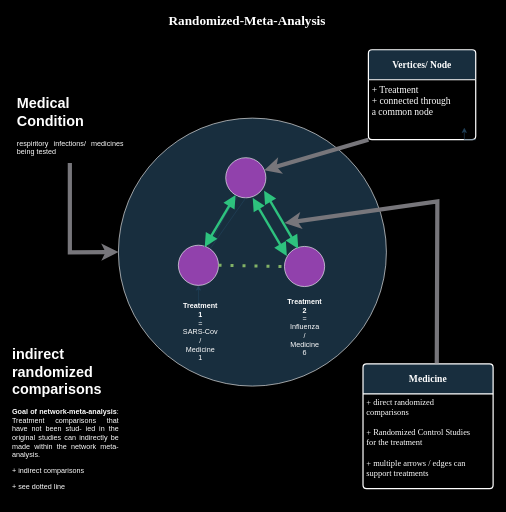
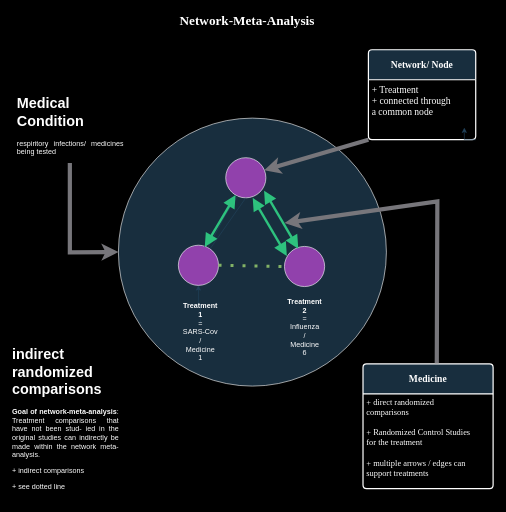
  <mxCell id="0" />
  <mxCell id="1" parent="0" />
  <mxCell id="2" value="" style="ellipse;whiteSpace=wrap;html=1;aspect=fixed;hachureGap=4;fontFamily=Architects Daughter;fontSource=https%3A%2F%2Ffonts.googleapis.com%2Fcss%3Ffamily%3DArchitects%2BDaughter;fillColor=#182E3E;fillStyle=auto;strokeColor=#FFFFFF;labelBackgroundColor=none;fontColor=#FFFFFF;" vertex="1" parent="1"><mxGeometry x="197" y="196" width="447" height="447" as="geometry" /></mxCell>
- <mxCell id="3" value="&lt;font style=&quot;font-size: 22px;&quot;&gt;&lt;b&gt;Randomized-Meta-Analysis&lt;/b&gt;&lt;/font&gt;" style="text;html=1;align=center;verticalAlign=middle;whiteSpace=wrap;rounded=0;fontFamily=Architects Daughter;fontSource=https%3A%2F%2Ffonts.googleapis.com%2Fcss%3Ffamily%3DArchitects%2BDaughter;fontColor=#FFFFFF;labelBackgroundColor=none;" parent="1" vertex="1"><mxGeometry x="235" y="20" width="354" height="30" as="geometry" /></mxCell>
+ <mxCell id="3" value="&lt;font style=&quot;font-size: 22px;&quot;&gt;&lt;b&gt;Network-Meta-Analysis&lt;/b&gt;&lt;/font&gt;" style="text;html=1;align=center;verticalAlign=middle;whiteSpace=wrap;rounded=0;fontFamily=Architects Daughter;fontSource=https%3A%2F%2Ffonts.googleapis.com%2Fcss%3Ffamily%3DArchitects%2BDaughter;fontColor=#FFFFFF;labelBackgroundColor=none;" parent="1" vertex="1"><mxGeometry x="235" y="20" width="354" height="30" as="geometry" /></mxCell>
  <mxCell id="4" value="" style="ellipse;whiteSpace=wrap;html=1;aspect=fixed;hachureGap=4;fontFamily=Architects Daughter;fontSource=https%3A%2F%2Ffonts.googleapis.com%2Fcss%3Ffamily%3DArchitects%2BDaughter;fillColor=#9141ac;fillStyle=auto;strokeColor=#FFFFFF;labelBackgroundColor=none;fontColor=#FFFFFF;" vertex="1" parent="1"><mxGeometry x="376" y="262" width="67" height="67" as="geometry" /></mxCell>
  <mxCell id="5" value="" style="ellipse;whiteSpace=wrap;html=1;aspect=fixed;hachureGap=4;fontFamily=Architects Daughter;fontSource=https%3A%2F%2Ffonts.googleapis.com%2Fcss%3Ffamily%3DArchitects%2BDaughter;fillColor=#9141ac;fillStyle=auto;strokeColor=#FFFFFF;labelBackgroundColor=none;fontColor=#FFFFFF;" vertex="1" parent="1"><mxGeometry x="297" y="408" width="67" height="67" as="geometry" /></mxCell>
  <mxCell id="6" value="" style="ellipse;whiteSpace=wrap;html=1;aspect=fixed;hachureGap=4;fontFamily=Architects Daughter;fontSource=https%3A%2F%2Ffonts.googleapis.com%2Fcss%3Ffamily%3DArchitects%2BDaughter;fillColor=#9141ac;fillStyle=auto;strokeColor=#FFFFFF;labelBackgroundColor=none;fontColor=#FFFFFF;" vertex="1" parent="1"><mxGeometry x="474" y="410" width="67" height="67" as="geometry" /></mxCell>
  <mxCell id="7" value="" style="endArrow=none;html=1;rounded=0;hachureGap=4;fontFamily=Architects Daughter;fontSource=https%3A%2F%2Ffonts.googleapis.com%2Fcss%3Ffamily%3DArchitects%2BDaughter;entryX=0.254;entryY=0.94;entryDx=0;entryDy=0;entryPerimeter=0;labelBackgroundColor=none;strokeColor=#23445D;fontColor=default;" edge="1" parent="1" source="5" target="4"><mxGeometry width="50" height="50" relative="1" as="geometry"><mxPoint x="397" y="390" as="sourcePoint" /><mxPoint x="447" y="340" as="targetPoint" /></mxGeometry></mxCell>
  <mxCell id="8" value="" style="endArrow=none;html=1;rounded=0;hachureGap=4;fontFamily=Architects Daughter;fontSource=https%3A%2F%2Ffonts.googleapis.com%2Fcss%3Ffamily%3DArchitects%2BDaughter;entryX=0.5;entryY=1;entryDx=0;entryDy=0;labelBackgroundColor=none;strokeColor=#23445D;fontColor=default;" edge="1" parent="1" source="5" target="4"><mxGeometry width="50" height="50" relative="1" as="geometry"><mxPoint x="397" y="390" as="sourcePoint" /><mxPoint x="447" y="340" as="targetPoint" /></mxGeometry></mxCell>
  <mxCell id="9" value="" style="endArrow=none;html=1;rounded=0;hachureGap=4;fontFamily=Architects Daughter;fontSource=https%3A%2F%2Ffonts.googleapis.com%2Fcss%3Ffamily%3DArchitects%2BDaughter;exitX=0.642;exitY=0.045;exitDx=0;exitDy=0;exitPerimeter=0;labelBackgroundColor=none;strokeColor=#23445D;fontColor=default;" edge="1" parent="1" source="5"><mxGeometry relative="1" as="geometry"><mxPoint x="342" y="365" as="sourcePoint" /><mxPoint x="396" y="326" as="targetPoint" /></mxGeometry></mxCell>
  <mxCell id="10" value="" style="endArrow=block;startArrow=block;endFill=1;startFill=1;html=1;rounded=1;hachureGap=4;fontFamily=Architects Daughter;fontSource=https%3A%2F%2Ffonts.googleapis.com%2Fcss%3Ffamily%3DArchitects%2BDaughter;curved=0;strokeColor=#2ec27e;endSize=11;startSize=12;strokeWidth=4;exitX=0.657;exitY=0.045;exitDx=0;exitDy=0;exitPerimeter=0;labelBackgroundColor=none;fontColor=default;" edge="1" parent="1" source="5" target="4"><mxGeometry width="160" relative="1" as="geometry"><mxPoint x="359" y="433" as="sourcePoint" /><mxPoint x="308" y="202" as="targetPoint" /></mxGeometry></mxCell>
  <mxCell id="11" value="" style="endArrow=block;startArrow=block;endFill=1;startFill=1;html=1;rounded=1;hachureGap=4;fontFamily=Architects Daughter;fontSource=https%3A%2F%2Ffonts.googleapis.com%2Fcss%3Ffamily%3DArchitects%2BDaughter;curved=0;strokeColor=#2ec27e;endSize=11;startSize=12;strokeWidth=4;exitX=0.657;exitY=0.045;exitDx=0;exitDy=0;exitPerimeter=0;entryX=0.955;entryY=0.821;entryDx=0;entryDy=0;entryPerimeter=0;labelBackgroundColor=none;fontColor=default;" edge="1" parent="1" target="4"><mxGeometry width="160" relative="1" as="geometry"><mxPoint x="497" y="414" as="sourcePoint" /><mxPoint x="548" y="327" as="targetPoint" /></mxGeometry></mxCell>
  <mxCell id="12" value="" style="endArrow=block;startArrow=block;endFill=1;startFill=1;html=1;rounded=1;hachureGap=4;fontFamily=Architects Daughter;fontSource=https%3A%2F%2Ffonts.googleapis.com%2Fcss%3Ffamily%3DArchitects%2BDaughter;curved=0;strokeColor=#2ec27e;endSize=11;startSize=12;strokeWidth=4;exitX=0.657;exitY=0.045;exitDx=0;exitDy=0;exitPerimeter=0;entryX=0.955;entryY=0.821;entryDx=0;entryDy=0;entryPerimeter=0;labelBackgroundColor=none;fontColor=default;" edge="1" parent="1"><mxGeometry width="160" relative="1" as="geometry"><mxPoint x="478" y="426" as="sourcePoint" /><mxPoint x="421" y="329" as="targetPoint" /></mxGeometry></mxCell>
- <mxCell id="13" value="&lt;b&gt;&lt;font style=&quot;font-size: 16px;&quot;&gt;Vertices/ Node&lt;/font&gt;&lt;/b&gt;" style="swimlane;childLayout=stackLayout;horizontal=1;startSize=50;horizontalStack=0;rounded=1;fontSize=14;fontStyle=0;strokeWidth=2;resizeParent=0;resizeLast=1;shadow=0;dashed=0;align=center;arcSize=4;whiteSpace=wrap;html=1;hachureGap=4;fontFamily=Architects Daughter;fontSource=https%3A%2F%2Ffonts.googleapis.com%2Fcss%3Ffamily%3DArchitects%2BDaughter;labelBackgroundColor=none;fillColor=#182E3E;strokeColor=#FFFFFF;fontColor=#FFFFFF;" vertex="1" parent="1"><mxGeometry x="614" y="82" width="179" height="150" as="geometry" /></mxCell>
+ <mxCell id="13" value="&lt;b&gt;&lt;font style=&quot;font-size: 16px;&quot;&gt;Network/ Node&lt;/font&gt;&lt;/b&gt;" style="swimlane;childLayout=stackLayout;horizontal=1;startSize=50;horizontalStack=0;rounded=1;fontSize=14;fontStyle=0;strokeWidth=2;resizeParent=0;resizeLast=1;shadow=0;dashed=0;align=center;arcSize=4;whiteSpace=wrap;html=1;hachureGap=4;fontFamily=Architects Daughter;fontSource=https%3A%2F%2Ffonts.googleapis.com%2Fcss%3Ffamily%3DArchitects%2BDaughter;labelBackgroundColor=none;fillColor=#182E3E;strokeColor=#FFFFFF;fontColor=#FFFFFF;" vertex="1" parent="1"><mxGeometry x="614" y="82" width="179" height="150" as="geometry" /></mxCell>
  <mxCell id="14" value="&lt;div style=&quot;font-size: 16px;&quot;&gt;&lt;font style=&quot;font-size: 16px;&quot;&gt;+ Treatment&lt;/font&gt;&lt;/div&gt;&lt;div style=&quot;font-size: 16px;&quot;&gt;&lt;font style=&quot;font-size: 16px;&quot;&gt;+ connected through&amp;nbsp;&lt;/font&gt;&lt;/div&gt;&lt;div style=&quot;font-size: 16px;&quot;&gt;&lt;font style=&quot;font-size: 16px;&quot;&gt;a common node&lt;font style=&quot;font-size: 16px;&quot;&gt;&lt;br&gt;&lt;/font&gt;&lt;/font&gt;&lt;/div&gt;" style="align=left;strokeColor=none;fillColor=none;spacingLeft=4;fontSize=12;verticalAlign=top;resizable=0;rotatable=0;part=1;html=1;hachureGap=4;fontFamily=Architects Daughter;fontSource=https%3A%2F%2Ffonts.googleapis.com%2Fcss%3Ffamily%3DArchitects%2BDaughter;labelBackgroundColor=none;fontColor=#FFFFFF;" vertex="1" parent="13"><mxGeometry y="50" width="179" height="100" as="geometry" /></mxCell>
  <mxCell id="15" value="" style="endArrow=classic;html=1;rounded=0;strokeColor=#77767b;exitX=0;exitY=1;exitDx=0;exitDy=0;entryX=0.955;entryY=0.313;entryDx=0;entryDy=0;entryPerimeter=0;strokeWidth=7;" edge="1" parent="1" source="14" target="4"><mxGeometry width="50" height="50" relative="1" as="geometry"><mxPoint x="406" y="361" as="sourcePoint" /><mxPoint x="456" y="311" as="targetPoint" /></mxGeometry></mxCell>
  <mxCell id="16" style="edgeStyle=orthogonalEdgeStyle;rounded=0;orthogonalLoop=1;jettySize=auto;html=1;exitX=1;exitY=1;exitDx=0;exitDy=0;strokeColor=#23445D;" edge="1" parent="1" source="14"><mxGeometry relative="1" as="geometry"><mxPoint x="774" y="212" as="targetPoint" /></mxGeometry></mxCell>
  <mxCell id="17" value="&lt;b&gt;&lt;font style=&quot;font-size: 16px;&quot;&gt;Medicine&lt;/font&gt;&lt;/b&gt;" style="swimlane;childLayout=stackLayout;horizontal=1;startSize=50;horizontalStack=0;rounded=1;fontSize=14;fontStyle=0;strokeWidth=2;resizeParent=0;resizeLast=1;shadow=0;dashed=0;align=center;arcSize=4;whiteSpace=wrap;html=1;hachureGap=4;fontFamily=Architects Daughter;fontSource=https%3A%2F%2Ffonts.googleapis.com%2Fcss%3Ffamily%3DArchitects%2BDaughter;labelBackgroundColor=none;fillColor=#182E3E;strokeColor=#FFFFFF;fontColor=#FFFFFF;" vertex="1" parent="1"><mxGeometry x="605" y="606" width="217" height="208" as="geometry" /></mxCell>
  <mxCell id="18" value="&lt;div style=&quot;font-size: 14px;&quot;&gt;&lt;font style=&quot;font-size: 14px;&quot;&gt;+ direct randomized&amp;nbsp;&lt;/font&gt;&lt;/div&gt;&lt;div style=&quot;font-size: 14px;&quot;&gt;&lt;font style=&quot;font-size: 14px;&quot;&gt;comparisons&lt;/font&gt;&lt;/div&gt;&lt;div style=&quot;font-size: 14px;&quot;&gt;&lt;font style=&quot;font-size: 14px;&quot;&gt;&lt;br&gt;&lt;/font&gt;&lt;/div&gt;&lt;div style=&quot;font-size: 14px;&quot;&gt;&lt;font style=&quot;font-size: 14px;&quot;&gt;+ Randomized Control Studies&lt;/font&gt;&lt;/div&gt;&lt;div style=&quot;font-size: 14px;&quot;&gt;&lt;font style=&quot;font-size: 14px;&quot;&gt;for the treatment&lt;/font&gt;&lt;/div&gt;&lt;div style=&quot;font-size: 14px;&quot;&gt;&lt;font style=&quot;font-size: 14px;&quot;&gt;&lt;br&gt;&lt;/font&gt;&lt;/div&gt;&lt;div style=&quot;font-size: 14px;&quot;&gt;&lt;font style=&quot;font-size: 14px;&quot;&gt;+ multiple arrows / edges can&amp;nbsp;&lt;/font&gt;&lt;/div&gt;&lt;div style=&quot;font-size: 14px;&quot;&gt;&lt;font style=&quot;font-size: 14px;&quot;&gt;support treatments&lt;/font&gt;&lt;br&gt;&lt;/div&gt;" style="align=left;strokeColor=none;fillColor=none;spacingLeft=4;fontSize=12;verticalAlign=top;resizable=0;rotatable=0;part=1;html=1;hachureGap=4;fontFamily=Architects Daughter;fontSource=https%3A%2F%2Ffonts.googleapis.com%2Fcss%3Ffamily%3DArchitects%2BDaughter;labelBackgroundColor=none;fontColor=#FFFFFF;" vertex="1" parent="17"><mxGeometry y="50" width="217" height="158" as="geometry" /></mxCell>
  <mxCell id="19" value="" style="endArrow=classic;html=1;rounded=0;strokeColor=#77767b;entryX=0.955;entryY=0.313;entryDx=0;entryDy=0;entryPerimeter=0;strokeWidth=7;exitX=0.567;exitY=-0.005;exitDx=0;exitDy=0;exitPerimeter=0;" edge="1" parent="1" source="17"><mxGeometry width="50" height="50" relative="1" as="geometry"><mxPoint x="798" y="345" as="sourcePoint" /><mxPoint x="474" y="371" as="targetPoint" /><Array as="points"><mxPoint x="729" y="335" /></Array></mxGeometry></mxCell>
  <mxCell id="20" value="" style="edgeStyle=orthogonalEdgeStyle;rounded=0;orthogonalLoop=1;jettySize=auto;html=1;strokeColor=#23445D;" edge="1" parent="1" source="21" target="5"><mxGeometry relative="1" as="geometry" /></mxCell>
  <mxCell id="21" value="&lt;div&gt;&lt;b&gt;Treatment 1&lt;/b&gt;&lt;/div&gt;&lt;div&gt;=&lt;/div&gt;&lt;div&gt;SARS-Cov&lt;br&gt;&lt;/div&gt;&lt;div&gt;/&lt;/div&gt;&lt;div&gt;Medicine 1&lt;br&gt;&lt;/div&gt;" style="text;html=1;align=center;verticalAlign=middle;whiteSpace=wrap;rounded=0;fontColor=#FFFFFF;" vertex="1" parent="1"><mxGeometry x="304" y="538" width="60" height="30" as="geometry" /></mxCell>
  <mxCell id="22" value="&lt;div&gt;&lt;b&gt;Treatment 2&lt;/b&gt;&lt;/div&gt;&lt;div&gt;=&lt;/div&gt;&lt;div&gt;Influenza&lt;br&gt;&lt;/div&gt;&lt;div&gt;/&lt;/div&gt;&lt;div&gt;Medicine 6&lt;br&gt;&lt;/div&gt;" style="text;html=1;align=center;verticalAlign=middle;whiteSpace=wrap;rounded=0;fontColor=#FFFFFF;" vertex="1" parent="1"><mxGeometry x="477.5" y="530" width="60" height="30" as="geometry" /></mxCell>
  <mxCell id="23" value="&lt;h1 align=&quot;justify&quot; style=&quot;margin-top: 0px;&quot;&gt;Medical Condition&lt;/h1&gt;&lt;p align=&quot;justify&quot;&gt;respiritory infections/ medicines being tested&lt;/p&gt;" style="text;html=1;whiteSpace=wrap;overflow=hidden;rounded=0;fontColor=#FFFFFF;" vertex="1" parent="1"><mxGeometry x="26" y="151" width="180" height="120" as="geometry" /></mxCell>
  <mxCell id="24" value="" style="endArrow=classic;html=1;rounded=0;strokeColor=#77767b;exitX=0.5;exitY=1;exitDx=0;exitDy=0;entryX=0;entryY=0.5;entryDx=0;entryDy=0;strokeWidth=7;" edge="1" parent="1" source="23" target="2"><mxGeometry width="50" height="50" relative="1" as="geometry"><mxPoint x="125.06" y="274" as="sourcePoint" /><mxPoint x="36" y="401" as="targetPoint" /><Array as="points"><mxPoint x="116" y="420" /></Array></mxGeometry></mxCell>
  <mxCell id="25" value="" style="endArrow=none;dashed=1;html=1;dashPattern=1 3;strokeWidth=5;rounded=1;strokeColor=#82b366;entryX=0;entryY=0.5;entryDx=0;entryDy=0;exitX=1;exitY=0.5;exitDx=0;exitDy=0;fillColor=#d5e8d4;curved=0;" edge="1" parent="1" source="5" target="6"><mxGeometry width="50" height="50" relative="1" as="geometry"><mxPoint x="382" y="475" as="sourcePoint" /><mxPoint x="432" y="425" as="targetPoint" /></mxGeometry></mxCell>
  <mxCell id="26" value="&lt;h1 align=&quot;justify&quot; style=&quot;margin-top: 0px;&quot;&gt;indirect randomized comparisons&lt;br&gt;&lt;/h1&gt;&lt;p align=&quot;justify&quot;&gt;&lt;b&gt;Goal of network-meta-analysis&lt;/b&gt;: Treatment comparisons that have not been stud- ied in the original studies can indirectly be made within the network meta-analysis.&lt;/p&gt;&lt;p align=&quot;justify&quot;&gt;+ indirect comparisons&lt;/p&gt;&lt;p align=&quot;justify&quot;&gt;+ see dotted line&lt;br&gt;&lt;/p&gt;" style="text;html=1;whiteSpace=wrap;overflow=hidden;rounded=0;fontColor=#FFFFFF;align=right;" vertex="1" parent="1"><mxGeometry x="20" y="570" width="180" height="261" as="geometry" /></mxCell>
